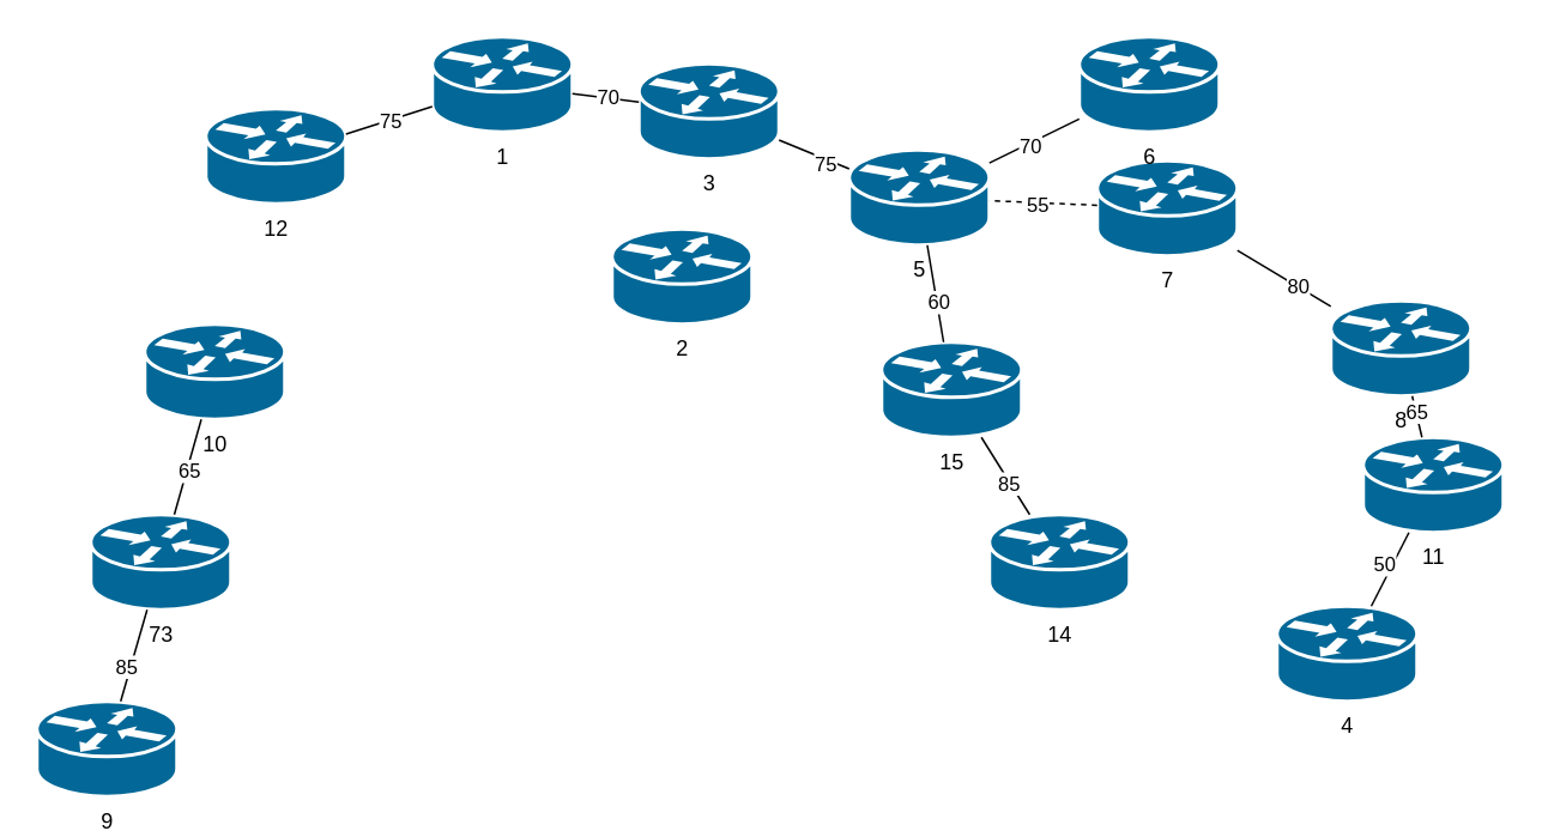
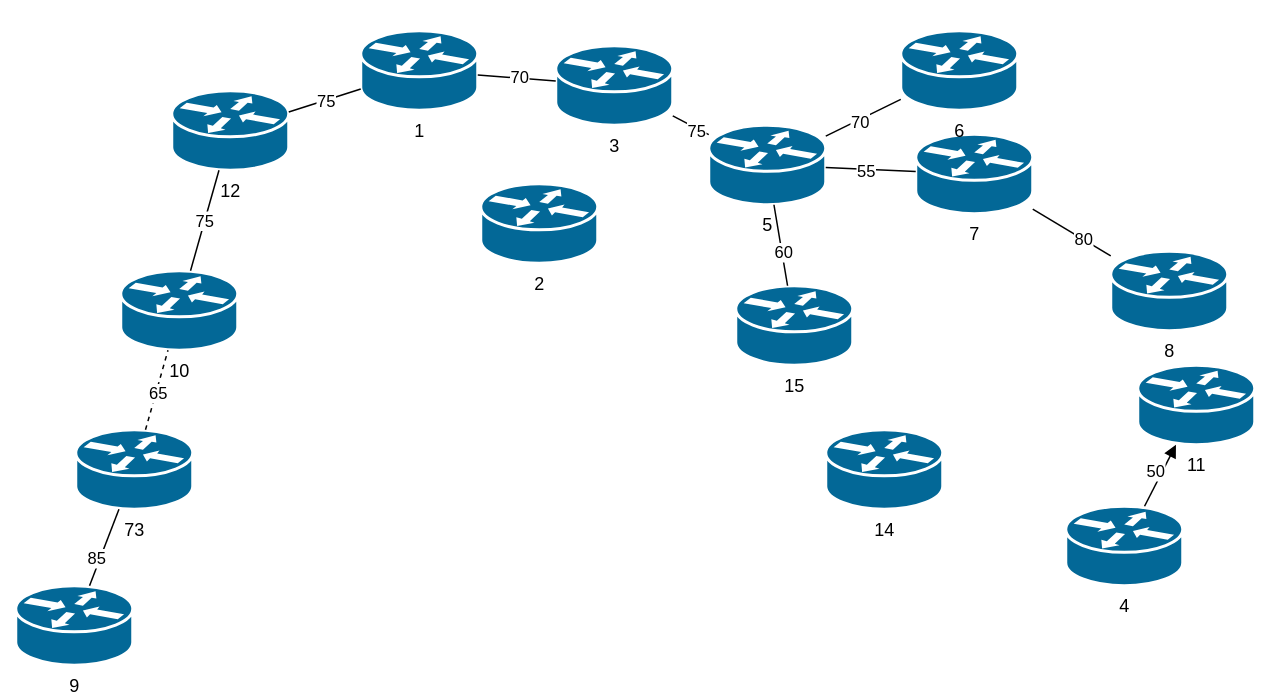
  <mxCell id="0" />
  <mxCell id="1" parent="0" />
  <mxCell id="2" value="10" style="shape=mxgraph.cisco.routers.router;sketch=0;html=1;pointerEvents=1;dashed=0;fillColor=#036897;strokeColor=#ffffff;strokeWidth=2;verticalLabelPosition=bottom;verticalAlign=top;align=center;outlineConnect=0;" vertex="1" parent="1"><mxGeometry x="80" y="180" width="78" height="53" as="geometry" /></mxCell>
  <mxCell id="3" value="73" style="shape=mxgraph.cisco.routers.router;sketch=0;html=1;pointerEvents=1;dashed=0;fillColor=#036897;strokeColor=#ffffff;strokeWidth=2;verticalLabelPosition=bottom;verticalAlign=top;align=center;outlineConnect=0;" vertex="1" parent="1"><mxGeometry x="50" y="286" width="78" height="53" as="geometry" /></mxCell>
- <mxCell id="4" value="9" style="shape=mxgraph.cisco.routers.router;sketch=0;html=1;pointerEvents=1;dashed=0;fillColor=#036897;strokeColor=#ffffff;strokeWidth=2;verticalLabelPosition=bottom;verticalAlign=top;align=center;outlineConnect=0;" vertex="1" parent="1"><mxGeometry x="20" y="390" width="78" height="53" as="geometry" /></mxCell>
+ <mxCell id="4" value="9" style="shape=mxgraph.cisco.routers.router;sketch=0;html=1;pointerEvents=1;dashed=0;fillColor=#036897;strokeColor=#ffffff;strokeWidth=2;verticalLabelPosition=bottom;verticalAlign=top;align=center;outlineConnect=0;" vertex="1" parent="1"><mxGeometry x="10" y="390" width="78" height="53" as="geometry" /></mxCell>
  <mxCell id="5" value="12" style="shape=mxgraph.cisco.routers.router;sketch=0;html=1;pointerEvents=1;dashed=0;fillColor=#036897;strokeColor=#ffffff;strokeWidth=2;verticalLabelPosition=bottom;verticalAlign=top;align=center;outlineConnect=0;" vertex="1" parent="1"><mxGeometry x="114" y="60" width="78" height="53" as="geometry" /></mxCell>
  <mxCell id="6" value="1" style="shape=mxgraph.cisco.routers.router;sketch=0;html=1;pointerEvents=1;dashed=0;fillColor=#036897;strokeColor=#ffffff;strokeWidth=2;verticalLabelPosition=bottom;verticalAlign=top;align=center;outlineConnect=0;" vertex="1" parent="1"><mxGeometry x="240" y="20" width="78" height="53" as="geometry" /></mxCell>
  <mxCell id="7" value="4" style="shape=mxgraph.cisco.routers.router;sketch=0;html=1;pointerEvents=1;dashed=0;fillColor=#036897;strokeColor=#ffffff;strokeWidth=2;verticalLabelPosition=bottom;verticalAlign=top;align=center;outlineConnect=0;" vertex="1" parent="1"><mxGeometry x="710" y="337" width="78" height="53" as="geometry" /></mxCell>
  <mxCell id="8" value="11" style="shape=mxgraph.cisco.routers.router;sketch=0;html=1;pointerEvents=1;dashed=0;fillColor=#036897;strokeColor=#ffffff;strokeWidth=2;verticalLabelPosition=bottom;verticalAlign=top;align=center;outlineConnect=0;" vertex="1" parent="1"><mxGeometry x="758" y="243" width="78" height="53" as="geometry" /></mxCell>
  <mxCell id="9" value="8" style="shape=mxgraph.cisco.routers.router;sketch=0;html=1;pointerEvents=1;dashed=0;fillColor=#036897;strokeColor=#ffffff;strokeWidth=2;verticalLabelPosition=bottom;verticalAlign=top;align=center;outlineConnect=0;" vertex="1" parent="1"><mxGeometry x="740" y="167" width="78" height="53" as="geometry" /></mxCell>
  <mxCell id="10" value="14" style="shape=mxgraph.cisco.routers.router;sketch=0;html=1;pointerEvents=1;dashed=0;fillColor=#036897;strokeColor=#ffffff;strokeWidth=2;verticalLabelPosition=bottom;verticalAlign=top;align=center;outlineConnect=0;" vertex="1" parent="1"><mxGeometry x="550" y="286" width="78" height="53" as="geometry" /></mxCell>
  <mxCell id="11" value="15" style="shape=mxgraph.cisco.routers.router;sketch=0;html=1;pointerEvents=1;dashed=0;fillColor=#036897;strokeColor=#ffffff;strokeWidth=2;verticalLabelPosition=bottom;verticalAlign=top;align=center;outlineConnect=0;" vertex="1" parent="1"><mxGeometry x="490" y="190" width="78" height="53" as="geometry" /></mxCell>
  <mxCell id="12" value="7&lt;br&gt;" style="shape=mxgraph.cisco.routers.router;sketch=0;html=1;pointerEvents=1;dashed=0;fillColor=#036897;strokeColor=#ffffff;strokeWidth=2;verticalLabelPosition=bottom;verticalAlign=top;align=center;outlineConnect=0;" vertex="1" parent="1"><mxGeometry x="610" y="89" width="78" height="53" as="geometry" /></mxCell>
  <mxCell id="13" value="6" style="shape=mxgraph.cisco.routers.router;sketch=0;html=1;pointerEvents=1;dashed=0;fillColor=#036897;strokeColor=#ffffff;strokeWidth=2;verticalLabelPosition=bottom;verticalAlign=top;align=center;outlineConnect=0;" vertex="1" parent="1"><mxGeometry x="600" y="20" width="78" height="53" as="geometry" /></mxCell>
  <mxCell id="14" value="5" style="shape=mxgraph.cisco.routers.router;sketch=0;html=1;pointerEvents=1;dashed=0;fillColor=#036897;strokeColor=#ffffff;strokeWidth=2;verticalLabelPosition=bottom;verticalAlign=top;align=center;outlineConnect=0;" vertex="1" parent="1"><mxGeometry x="472" y="83" width="78" height="53" as="geometry" /></mxCell>
- <mxCell id="15" value="2" style="shape=mxgraph.cisco.routers.router;sketch=0;html=1;pointerEvents=1;dashed=0;fillColor=#036897;strokeColor=#ffffff;strokeWidth=2;verticalLabelPosition=bottom;verticalAlign=top;align=center;outlineConnect=0;" vertex="1" parent="1"><mxGeometry x="340" y="127" width="78" height="53" as="geometry" /></mxCell>
- <mxCell id="16" value="3" style="shape=mxgraph.cisco.routers.router;sketch=0;html=1;pointerEvents=1;dashed=0;fillColor=#036897;strokeColor=#ffffff;strokeWidth=2;verticalLabelPosition=bottom;verticalAlign=top;align=center;outlineConnect=0;" vertex="1" parent="1"><mxGeometry x="355" y="35" width="78" height="53" as="geometry" /></mxCell>
+ <mxCell id="15" value="2" style="shape=mxgraph.cisco.routers.router;sketch=0;html=1;pointerEvents=1;dashed=0;fillColor=#036897;strokeColor=#ffffff;strokeWidth=2;verticalLabelPosition=bottom;verticalAlign=top;align=center;outlineConnect=0;" vertex="1" parent="1"><mxGeometry x="320" y="122" width="78" height="53" as="geometry" /></mxCell>
+ <mxCell id="16" value="3" style="shape=mxgraph.cisco.routers.router;sketch=0;html=1;pointerEvents=1;dashed=0;fillColor=#036897;strokeColor=#ffffff;strokeWidth=2;verticalLabelPosition=bottom;verticalAlign=top;align=center;outlineConnect=0;" vertex="1" parent="1"><mxGeometry x="370" y="30" width="78" height="53" as="geometry" /></mxCell>
  <mxCell id="17" value="" style="endArrow=none;html=1;rounded=0;" edge="1" parent="1" source="14" target="16"><mxGeometry width="50" height="50" relative="1" as="geometry"><mxPoint x="210" y="110" as="sourcePoint" /><mxPoint x="260" y="60" as="targetPoint" /></mxGeometry></mxCell>
  <mxCell id="18" value="75" style="edgeLabel;html=1;align=center;verticalAlign=middle;resizable=0;points=[];" vertex="1" connectable="0" parent="17"><mxGeometry x="-0.333" y="2" relative="1" as="geometry"><mxPoint as="offset" /></mxGeometry></mxCell>
  <mxCell id="19" value="" style="endArrow=none;html=1;rounded=0;" edge="1" parent="1" source="13" target="14"><mxGeometry width="50" height="50" relative="1" as="geometry"><mxPoint x="260" y="320" as="sourcePoint" /><mxPoint x="310" y="270" as="targetPoint" /></mxGeometry></mxCell>
  <mxCell id="20" value="70" style="edgeLabel;html=1;align=center;verticalAlign=middle;resizable=0;points=[];" vertex="1" connectable="0" parent="19"><mxGeometry x="0.108" y="1" relative="1" as="geometry"><mxPoint as="offset" /></mxGeometry></mxCell>
- <mxCell id="21" value="" style="endArrow=none;html=1;rounded=0;dashed=1;" edge="1" parent="1" source="12" target="14"><mxGeometry width="50" height="50" relative="1" as="geometry"><mxPoint x="620" y="200" as="sourcePoint" /><mxPoint x="670" y="150" as="targetPoint" /></mxGeometry></mxCell>
+ <mxCell id="21" value="" style="endArrow=none;html=1;rounded=0;" edge="1" parent="1" source="12" target="14"><mxGeometry width="50" height="50" relative="1" as="geometry"><mxPoint x="620" y="200" as="sourcePoint" /><mxPoint x="670" y="150" as="targetPoint" /></mxGeometry></mxCell>
  <mxCell id="22" value="55" style="edgeLabel;html=1;align=center;verticalAlign=middle;resizable=0;points=[];" vertex="1" connectable="0" parent="21"><mxGeometry x="0.123" y="1" relative="1" as="geometry"><mxPoint x="1" as="offset" /></mxGeometry></mxCell>
  <mxCell id="23" value="" style="endArrow=none;html=1;rounded=0;" edge="1" parent="1" source="11" target="14"><mxGeometry width="50" height="50" relative="1" as="geometry"><mxPoint x="510" y="230" as="sourcePoint" /><mxPoint x="560" y="180" as="targetPoint" /></mxGeometry></mxCell>
  <mxCell id="24" value="60" style="edgeLabel;html=1;align=center;verticalAlign=middle;resizable=0;points=[];" vertex="1" connectable="0" parent="23"><mxGeometry x="-0.156" y="-1" relative="1" as="geometry"><mxPoint as="offset" /></mxGeometry></mxCell>
- <mxCell id="25" value="" style="endArrow=none;html=1;rounded=0;" edge="1" parent="1" source="10" target="11"><mxGeometry width="50" height="50" relative="1" as="geometry"><mxPoint x="460" y="330" as="sourcePoint" /><mxPoint x="510" y="280" as="targetPoint" /></mxGeometry></mxCell>
- <mxCell id="26" value="85" style="edgeLabel;html=1;align=center;verticalAlign=middle;resizable=0;points=[];" vertex="1" connectable="0" parent="25"><mxGeometry x="-0.192" y="1" relative="1" as="geometry"><mxPoint y="-1" as="offset" /></mxGeometry></mxCell>
  <mxCell id="27" value="" style="endArrow=none;html=1;rounded=0;" edge="1" parent="1" source="9" target="12"><mxGeometry width="50" height="50" relative="1" as="geometry"><mxPoint x="690" y="280" as="sourcePoint" /><mxPoint x="740" y="230" as="targetPoint" /></mxGeometry></mxCell>
  <mxCell id="28" value="80" style="edgeLabel;html=1;align=center;verticalAlign=middle;resizable=0;points=[];" vertex="1" connectable="0" parent="27"><mxGeometry x="-0.288" relative="1" as="geometry"><mxPoint as="offset" /></mxGeometry></mxCell>
- <mxCell id="29" value="" style="endArrow=none;html=1;rounded=0;" edge="1" parent="1" source="8" target="9"><mxGeometry width="50" height="50" relative="1" as="geometry"><mxPoint x="660" y="380" as="sourcePoint" /><mxPoint x="710" y="330" as="targetPoint" /></mxGeometry></mxCell>
- <mxCell id="30" value="65" style="edgeLabel;html=1;align=center;verticalAlign=middle;resizable=0;points=[];" vertex="1" connectable="0" parent="29"><mxGeometry x="0.236" relative="1" as="geometry"><mxPoint as="offset" /></mxGeometry></mxCell>
- <mxCell id="31" value="" style="endArrow=none;html=1;rounded=0;" edge="1" parent="1" source="7" target="8"><mxGeometry width="50" height="50" relative="1" as="geometry"><mxPoint x="640" y="480" as="sourcePoint" /><mxPoint x="690" y="430" as="targetPoint" /></mxGeometry></mxCell>
+ <mxCell id="31" value="" style="endArrow=block;html=1;rounded=0;" edge="1" parent="1" source="7" target="8"><mxGeometry width="50" height="50" relative="1" as="geometry"><mxPoint x="640" y="480" as="sourcePoint" /><mxPoint x="690" y="430" as="targetPoint" /></mxGeometry></mxCell>
  <mxCell id="32" value="50" style="edgeLabel;html=1;align=center;verticalAlign=middle;resizable=0;points=[];" vertex="1" connectable="0" parent="31"><mxGeometry x="0.037" y="4" relative="1" as="geometry"><mxPoint as="offset" /></mxGeometry></mxCell>
  <mxCell id="33" value="" style="endArrow=none;html=1;rounded=0;" edge="1" parent="1" source="6" target="16"><mxGeometry width="50" height="50" relative="1" as="geometry"><mxPoint x="300" y="280" as="sourcePoint" /><mxPoint x="350" y="230" as="targetPoint" /></mxGeometry></mxCell>
  <mxCell id="34" value="70" style="edgeLabel;html=1;align=center;verticalAlign=middle;resizable=0;points=[];" vertex="1" connectable="0" parent="33"><mxGeometry x="0.075" y="1" relative="1" as="geometry"><mxPoint as="offset" /></mxGeometry></mxCell>
  <mxCell id="35" value="" style="endArrow=none;html=1;rounded=0;" edge="1" parent="1" source="5" target="6"><mxGeometry width="50" height="50" relative="1" as="geometry"><mxPoint x="260" y="240" as="sourcePoint" /><mxPoint x="310" y="190" as="targetPoint" /></mxGeometry></mxCell>
  <mxCell id="36" value="75" style="edgeLabel;html=1;align=center;verticalAlign=middle;resizable=0;points=[];" vertex="1" connectable="0" parent="35"><mxGeometry x="0.044" relative="1" as="geometry"><mxPoint as="offset" /></mxGeometry></mxCell>
- <mxCell id="39" value="" style="endArrow=none;html=1;rounded=0;" edge="1" parent="1" source="3" target="2"><mxGeometry width="50" height="50" relative="1" as="geometry"><mxPoint x="190" y="370" as="sourcePoint" /><mxPoint x="250" y="330" as="targetPoint" /></mxGeometry></mxCell>
+ <mxCell id="37" value="" style="endArrow=none;html=1;rounded=0;" edge="1" parent="1" source="2" target="5"><mxGeometry width="50" height="50" relative="1" as="geometry"><mxPoint x="250" y="290" as="sourcePoint" /><mxPoint x="300" y="240" as="targetPoint" /></mxGeometry></mxCell>
+ <mxCell id="38" value="75" style="edgeLabel;html=1;align=center;verticalAlign=middle;resizable=0;points=[];" vertex="1" connectable="0" parent="37"><mxGeometry x="0.006" y="1" relative="1" as="geometry"><mxPoint as="offset" /></mxGeometry></mxCell>
+ <mxCell id="39" value="" style="endArrow=none;html=1;rounded=0;dashed=1;" edge="1" parent="1" source="3" target="2"><mxGeometry width="50" height="50" relative="1" as="geometry"><mxPoint x="190" y="370" as="sourcePoint" /><mxPoint x="250" y="330" as="targetPoint" /></mxGeometry></mxCell>
  <mxCell id="40" value="65" style="edgeLabel;html=1;align=center;verticalAlign=middle;resizable=0;points=[];" vertex="1" connectable="0" parent="39"><mxGeometry x="-0.043" y="-1" relative="1" as="geometry"><mxPoint as="offset" /></mxGeometry></mxCell>
  <mxCell id="41" value="" style="endArrow=none;html=1;rounded=0;" edge="1" parent="1" source="4" target="3"><mxGeometry width="50" height="50" relative="1" as="geometry"><mxPoint x="340" y="490" as="sourcePoint" /><mxPoint x="390" y="440" as="targetPoint" /></mxGeometry></mxCell>
  <mxCell id="42" value="85" style="edgeLabel;html=1;align=center;verticalAlign=middle;resizable=0;points=[];" vertex="1" connectable="0" parent="41"><mxGeometry x="-0.287" y="3" relative="1" as="geometry"><mxPoint as="offset" /></mxGeometry></mxCell>
